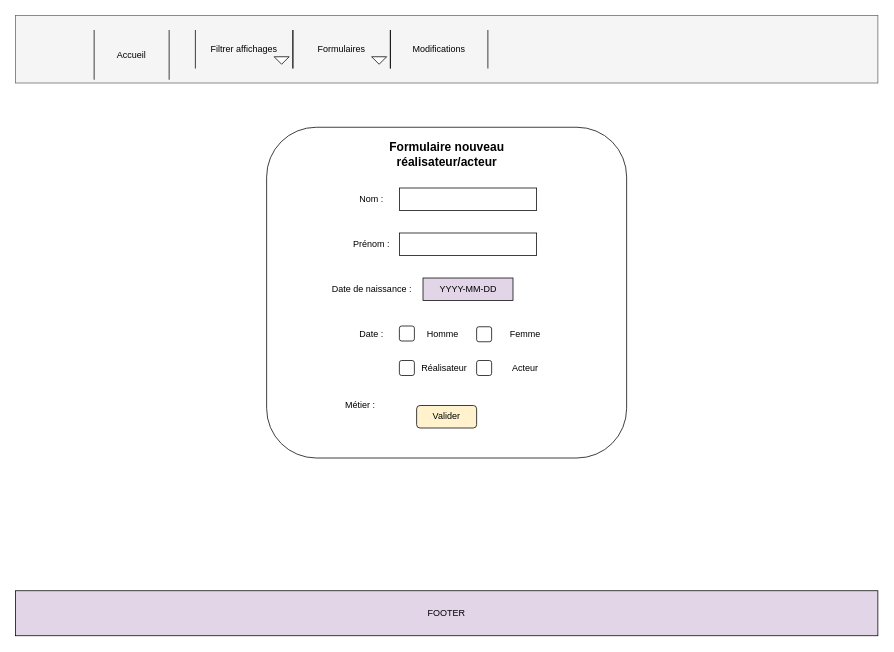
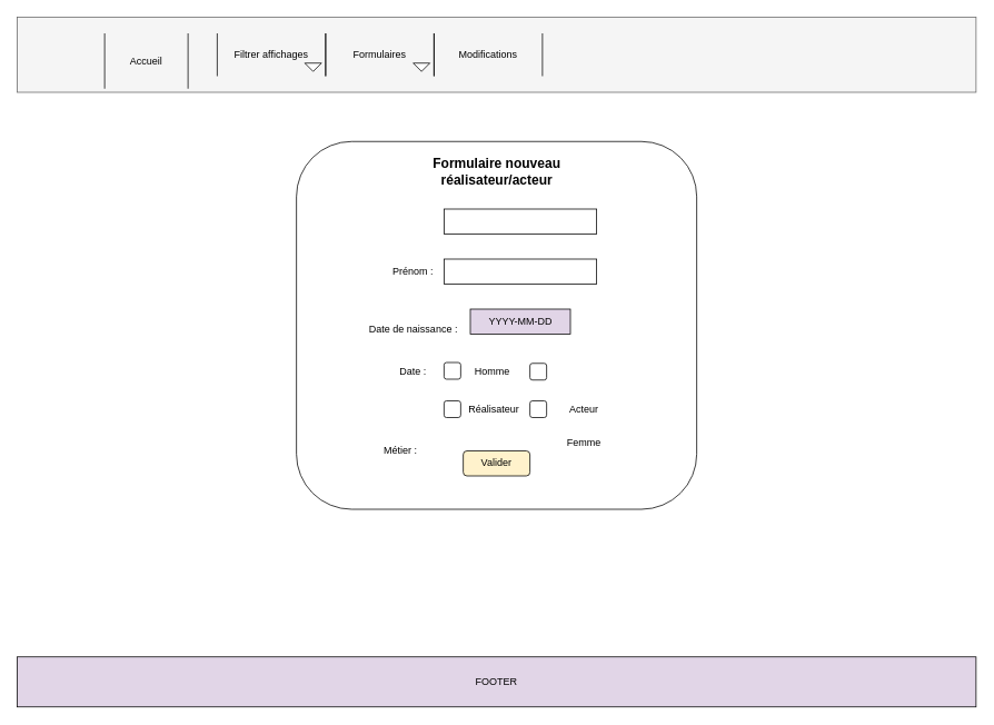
  <mxCell id="0" />
  <mxCell id="1" parent="0" />
  <mxCell id="2" value="" style="rounded=0;whiteSpace=wrap;html=1;fillColor=#f5f5f5;fontColor=#333333;strokeColor=#666666;" parent="1" vertex="1"><mxGeometry x="20" width="1150" height="90" as="geometry" y="20" /></mxCell>
  <mxCell id="3" value="Filtrer affichages" style="shape=partialRectangle;whiteSpace=wrap;html=1;bottom=0;top=0;fillColor=none;" parent="1" vertex="1"><mxGeometry x="260" y="40" width="130" height="50" as="geometry" /></mxCell>
  <mxCell id="4" value="Formulaires" style="shape=partialRectangle;whiteSpace=wrap;html=1;bottom=0;top=0;fillColor=none;" parent="1" vertex="1"><mxGeometry x="390" y="40" width="130" height="50" as="geometry" /></mxCell>
  <mxCell id="5" value="Modifications" style="shape=partialRectangle;whiteSpace=wrap;html=1;bottom=0;top=0;fillColor=none;" parent="1" vertex="1"><mxGeometry x="520" y="40" width="130" height="50" as="geometry" /></mxCell>
  <mxCell id="6" value="&lt;p style=&quot;line-height: 120%;&quot;&gt;Accueil&lt;/p&gt;" style="shape=partialRectangle;whiteSpace=wrap;html=1;bottom=0;top=0;fillColor=none;" parent="1" vertex="1"><mxGeometry x="125" y="40" width="100" height="65" as="geometry" /></mxCell>
  <mxCell id="7" value="" style="triangle;whiteSpace=wrap;html=1;rotation=90;" parent="1" vertex="1"><mxGeometry x="370" y="70" width="10" height="20" as="geometry" /></mxCell>
  <mxCell id="8" value="" style="triangle;whiteSpace=wrap;html=1;rotation=90;" parent="1" vertex="1"><mxGeometry x="500" y="70" width="10" height="20" as="geometry" /></mxCell>
  <mxCell id="9" value="FOOTER" style="rounded=0;whiteSpace=wrap;html=1;resizeWidth=0;fillColor=#e1d5e7;" parent="1" vertex="1"><mxGeometry x="20" y="787" width="1150" height="60" as="geometry" /></mxCell>
  <mxCell id="10" value="" style="rounded=1;whiteSpace=wrap;html=1;" parent="1" vertex="1"><mxGeometry x="355" y="169" width="480" height="441" as="geometry" /></mxCell>
  <mxCell id="11" value="" style="rounded=0;whiteSpace=wrap;html=1;" parent="1" vertex="1"><mxGeometry x="532" y="250" width="183" height="30" as="geometry" /></mxCell>
  <mxCell id="12" value="&lt;b&gt;&lt;font style=&quot;font-size: 16px;&quot;&gt;Formulaire nouveau réalisateur/acteur&lt;br&gt;&lt;/font&gt;&lt;/b&gt;" style="text;html=1;strokeColor=none;fillColor=none;align=center;verticalAlign=middle;whiteSpace=wrap;rounded=0;" parent="1" vertex="1"><mxGeometry x="481.75" y="190" width="226.5" height="30" as="geometry" /></mxCell>
- <mxCell id="13" value="Nom :" style="text;html=1;strokeColor=none;fillColor=none;align=center;verticalAlign=middle;whiteSpace=wrap;rounded=0;" parent="1" vertex="1"><mxGeometry x="465" y="250" width="60" height="30" as="geometry" /></mxCell>
  <mxCell id="14" value="Prénom :" style="text;html=1;strokeColor=none;fillColor=none;align=center;verticalAlign=middle;whiteSpace=wrap;rounded=0;" parent="1" vertex="1"><mxGeometry x="465" y="310" width="60" height="30" as="geometry" /></mxCell>
  <mxCell id="15" value="" style="rounded=0;whiteSpace=wrap;html=1;" parent="1" vertex="1"><mxGeometry x="532" y="310" width="183" height="30" as="geometry" /></mxCell>
  <mxCell id="16" value="YYYY-MM-DD" style="rounded=0;whiteSpace=wrap;html=1;fillColor=#e1d5e7;" parent="1" vertex="1"><mxGeometry x="563.5" y="370" width="120" height="30" as="geometry" /></mxCell>
- <mxCell id="17" value="Date de naissance :" style="text;html=1;strokeColor=none;fillColor=none;align=center;verticalAlign=middle;whiteSpace=wrap;rounded=0;" parent="1" vertex="1"><mxGeometry x="438.5" y="370" width="113" height="30" as="geometry" /></mxCell>
+ <mxCell id="17" value="Date de naissance :" style="text;html=1;strokeColor=none;fillColor=none;align=center;verticalAlign=middle;whiteSpace=wrap;rounded=0;" parent="1" vertex="1"><mxGeometry x="438.5" y="380" width="113" height="30" as="geometry" /></mxCell>
  <mxCell id="18" value="Date :" style="text;html=1;strokeColor=none;fillColor=none;align=center;verticalAlign=middle;whiteSpace=wrap;rounded=0;" parent="1" vertex="1"><mxGeometry x="465" y="430" width="60" height="30" as="geometry" /></mxCell>
  <mxCell id="19" value="Réalisateur " style="text;html=1;strokeColor=none;fillColor=none;align=center;verticalAlign=middle;whiteSpace=wrap;rounded=0;" parent="1" vertex="1"><mxGeometry x="552" y="475" width="80" height="30" as="geometry" /></mxCell>
  <mxCell id="20" value="Valider" style="rounded=1;whiteSpace=wrap;html=1;fillColor=#fff2cc;" parent="1" vertex="1"><mxGeometry x="555" y="540" width="80" height="30" as="geometry" /></mxCell>
  <mxCell id="21" value="" style="rounded=1;whiteSpace=wrap;html=1;" parent="1" vertex="1"><mxGeometry x="532" y="434" width="20" height="20" as="geometry" /></mxCell>
  <mxCell id="22" value="Homme" style="text;html=1;strokeColor=none;fillColor=none;align=center;verticalAlign=middle;whiteSpace=wrap;rounded=0;" parent="1" vertex="1"><mxGeometry x="560" y="430" width="60" height="30" as="geometry" /></mxCell>
  <mxCell id="23" value="" style="rounded=1;whiteSpace=wrap;html=1;" parent="1" vertex="1"><mxGeometry x="635" y="435" width="20" height="20" as="geometry" /></mxCell>
- <mxCell id="24" value="Femme" style="text;html=1;strokeColor=none;fillColor=none;align=center;verticalAlign=middle;whiteSpace=wrap;rounded=0;" parent="1" vertex="1"><mxGeometry x="670" y="430" width="60" height="30" as="geometry" /></mxCell>
+ <mxCell id="24" value="Femme" style="text;html=1;strokeColor=none;fillColor=none;align=center;verticalAlign=middle;whiteSpace=wrap;rounded=0;" parent="1" vertex="1"><mxGeometry x="670" y="515" width="60" height="30" as="geometry" /></mxCell>
  <mxCell id="25" value="" style="rounded=1;whiteSpace=wrap;html=1;" parent="1" vertex="1"><mxGeometry x="635" y="480" width="20" height="20" as="geometry" /></mxCell>
  <mxCell id="26" value="Acteur" style="text;html=1;strokeColor=none;fillColor=none;align=center;verticalAlign=middle;whiteSpace=wrap;rounded=0;" parent="1" vertex="1"><mxGeometry x="670" y="475" width="60" height="30" as="geometry" /></mxCell>
  <mxCell id="27" value="Métier :" style="text;html=1;strokeColor=none;fillColor=none;align=center;verticalAlign=middle;whiteSpace=wrap;rounded=0;" parent="1" vertex="1"><mxGeometry x="450" y="525" width="60" height="30" as="geometry" /></mxCell>
  <mxCell id="28" value="" style="rounded=1;whiteSpace=wrap;html=1;" parent="1" vertex="1"><mxGeometry x="532" y="480" width="20" height="20" as="geometry" /></mxCell>
